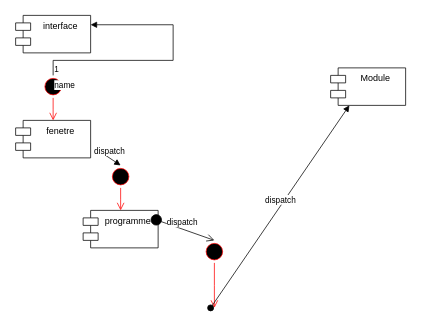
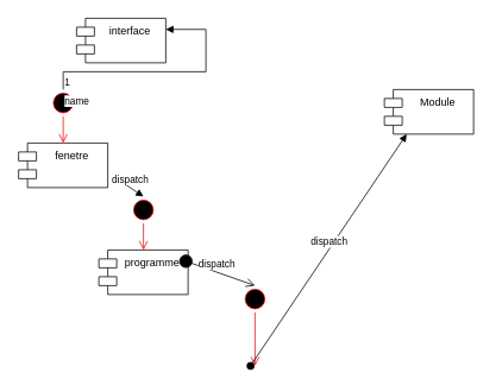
  <mxCell id="0" />
  <mxCell id="1" parent="0" />
- <mxCell id="2" value="interface" style="shape=module;align=left;spacingLeft=20;align=center;verticalAlign=top;whiteSpace=wrap;html=1;" vertex="1" parent="1"><mxGeometry x="20" y="20" width="100" height="50" as="geometry" /></mxCell>
+ <mxCell id="2" value="interface" style="shape=module;align=left;spacingLeft=20;align=center;verticalAlign=top;whiteSpace=wrap;html=1;" vertex="1" parent="1"><mxGeometry x="85" y="20" width="100" height="50" as="geometry" /></mxCell>
  <mxCell id="3" value="fenetre" style="shape=module;align=left;spacingLeft=20;align=center;verticalAlign=top;whiteSpace=wrap;html=1;" vertex="1" parent="1"><mxGeometry x="20" y="160" width="100" height="50" as="geometry" /></mxCell>
  <mxCell id="4" value="programme" style="shape=module;align=left;spacingLeft=20;align=center;verticalAlign=top;whiteSpace=wrap;html=1;" vertex="1" parent="1"><mxGeometry x="110" y="280" width="100" height="50" as="geometry" /></mxCell>
- <mxCell id="5" value="Module" style="shape=module;align=left;spacingLeft=20;align=center;verticalAlign=top;whiteSpace=wrap;html=1;" vertex="1" parent="1"><mxGeometry x="440" y="90" width="100" height="50" as="geometry" /></mxCell>
+ <mxCell id="5" value="Module" style="shape=module;align=left;spacingLeft=20;align=center;verticalAlign=top;whiteSpace=wrap;html=1;" vertex="1" parent="1"><mxGeometry x="430" y="100" width="100" height="50" as="geometry" /></mxCell>
  <mxCell id="6" value="" style="ellipse;html=1;shape=startState;fillColor=#000000;strokeColor=#ff0000;" vertex="1" parent="1"><mxGeometry x="55" y="100" width="30" height="30" as="geometry" /></mxCell>
  <mxCell id="7" value="" style="edgeStyle=orthogonalEdgeStyle;html=1;verticalAlign=bottom;endArrow=open;endSize=8;strokeColor=#ff0000;rounded=0;" edge="1" source="6" parent="1"><mxGeometry relative="1" as="geometry"><mxPoint x="70" y="160" as="targetPoint" /></mxGeometry></mxCell>
  <mxCell id="8" value="" style="ellipse;html=1;shape=startState;fillColor=#000000;strokeColor=#ff0000;" vertex="1" parent="1"><mxGeometry x="145" y="220" width="30" height="30" as="geometry" /></mxCell>
  <mxCell id="9" value="" style="edgeStyle=orthogonalEdgeStyle;html=1;verticalAlign=bottom;endArrow=open;endSize=8;strokeColor=#ff0000;rounded=0;" edge="1" source="8" parent="1"><mxGeometry relative="1" as="geometry"><mxPoint x="160" y="280" as="targetPoint" /></mxGeometry></mxCell>
  <mxCell id="10" value="name" style="endArrow=block;endFill=1;html=1;edgeStyle=orthogonalEdgeStyle;align=left;verticalAlign=top;rounded=0;entryX=1;entryY=0.25;entryDx=0;entryDy=0;" edge="1" parent="1" target="2"><mxGeometry x="-1" relative="1" as="geometry"><mxPoint x="70" y="100" as="sourcePoint" /><mxPoint x="230" y="100" as="targetPoint" /><Array as="points"><mxPoint x="70" y="80" /><mxPoint x="230" y="80" /><mxPoint x="230" y="33" /></Array></mxGeometry></mxCell>
  <mxCell id="11" value="1" style="edgeLabel;resizable=0;html=1;align=left;verticalAlign=bottom;" connectable="0" vertex="1" parent="10"><mxGeometry x="-1" relative="1" as="geometry" /></mxCell>
  <mxCell id="12" value="dispatch" style="html=1;verticalAlign=bottom;endArrow=block;curved=0;rounded=0;entryX=0.5;entryY=0;entryDx=0;entryDy=0;" edge="1" parent="1" target="8"><mxGeometry width="80" relative="1" as="geometry"><mxPoint x="130" y="200" as="sourcePoint" /><mxPoint x="210" y="200" as="targetPoint" /></mxGeometry></mxCell>
  <mxCell id="13" value="" style="ellipse;html=1;shape=startState;fillColor=#000000;strokeColor=#ff0000;" vertex="1" parent="1"><mxGeometry x="270" y="320" width="30" height="30" as="geometry" /></mxCell>
  <mxCell id="14" value="" style="edgeStyle=orthogonalEdgeStyle;html=1;verticalAlign=bottom;endArrow=open;endSize=8;strokeColor=#ff0000;rounded=0;" edge="1" source="13" parent="1"><mxGeometry relative="1" as="geometry"><mxPoint x="285" y="410" as="targetPoint" /></mxGeometry></mxCell>
  <mxCell id="15" value="dispatch" style="html=1;verticalAlign=bottom;startArrow=circle;startFill=1;endArrow=open;startSize=6;endSize=8;curved=0;rounded=0;entryX=0.5;entryY=0;entryDx=0;entryDy=0;" edge="1" parent="1" target="13"><mxGeometry width="80" relative="1" as="geometry"><mxPoint x="200" y="290" as="sourcePoint" /><mxPoint x="280" y="290" as="targetPoint" /></mxGeometry></mxCell>
  <mxCell id="16" value="dispatch" style="html=1;verticalAlign=bottom;startArrow=oval;startFill=1;endArrow=block;startSize=8;curved=0;rounded=0;entryX=0.25;entryY=1;entryDx=0;entryDy=0;" edge="1" parent="1" target="5"><mxGeometry width="60" relative="1" as="geometry"><mxPoint x="280" y="410" as="sourcePoint" /><mxPoint x="340" y="410" as="targetPoint" /></mxGeometry></mxCell>
